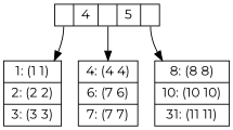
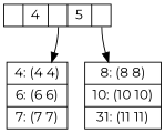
  digraph {
    fontname=Montserrat
    node [fontname=Montserrat shape=record]
    edge [fontname=Montserrat]
    n1 [height=0.1 label="<f0>|4|<f1>|5|<f2>"]
-   n2 [height=0.1 label="{1: (1 1)|2: (2 2)|3: (3 3)}"]
-   n3 [height=0.1 label="{4: (4 4)|6: (7 6)|7: (7 7)}"]
+   n3 [height=0.1 label="{4: (4 4)|6: (6 6)|7: (7 7)}"]
    n4 [height=0.1 label="{8: (8 8)|10: (10 10)|31: (11 11)}"]
-   n1 -> n2 [tailport=f0]
    n1 -> n3 [tailport=f1]
    n1 -> n4 [tailport=f2]
  }
